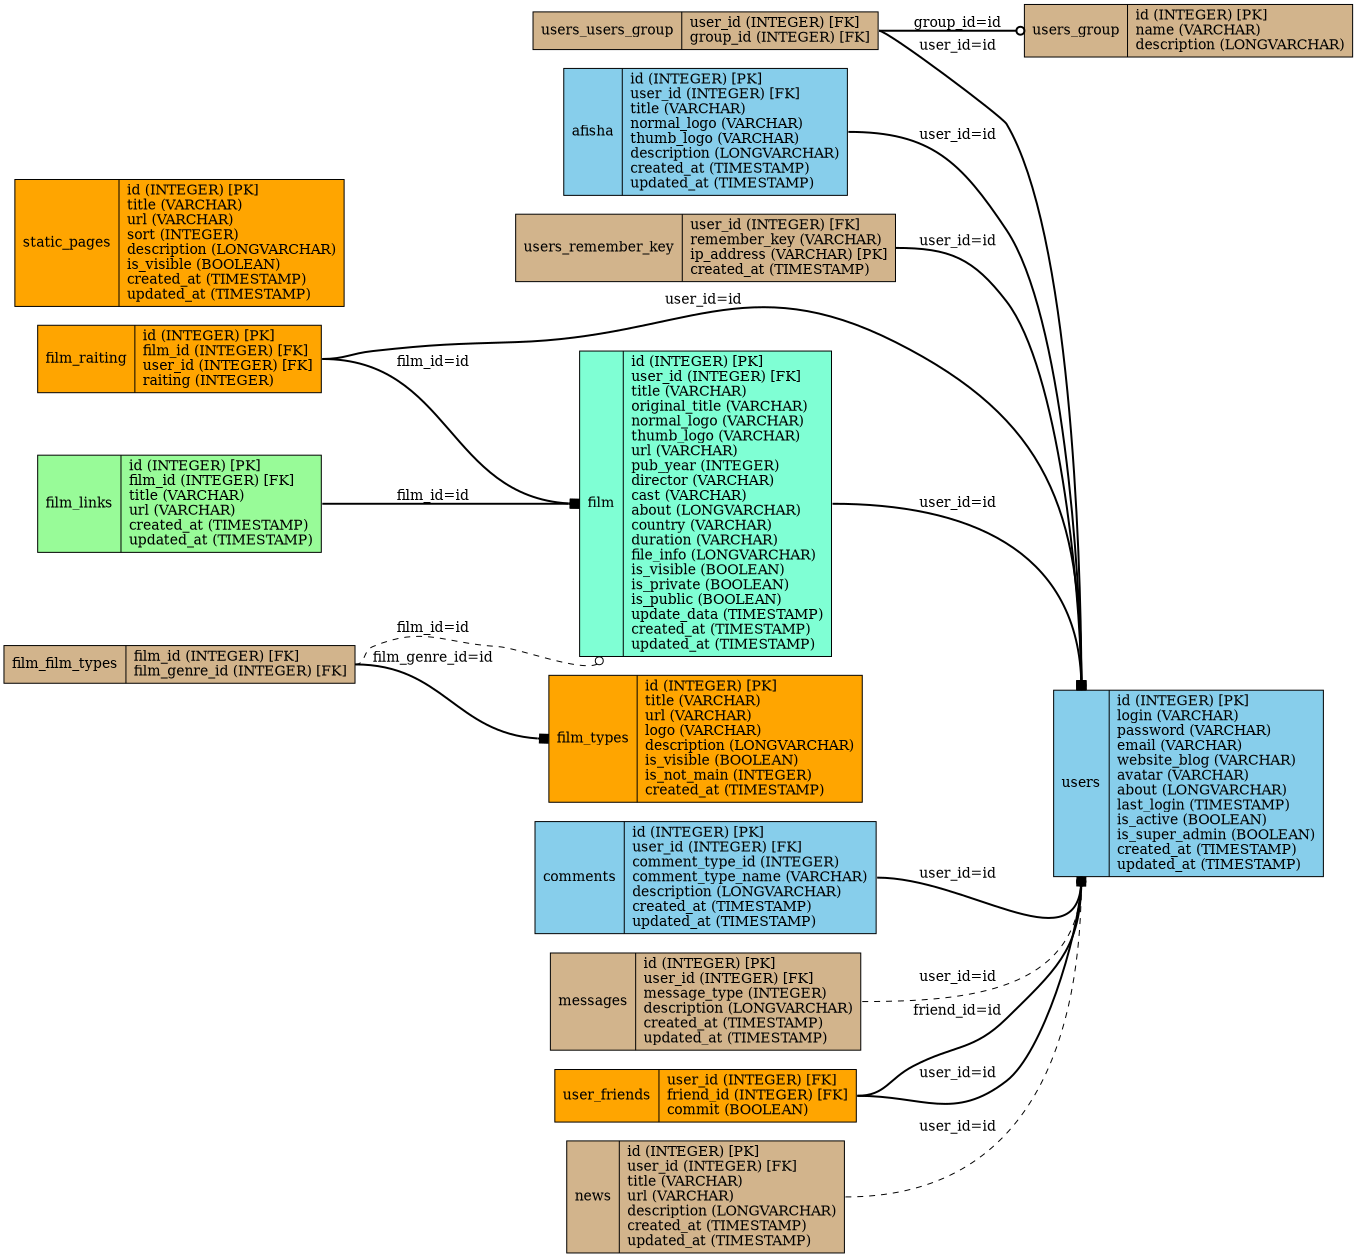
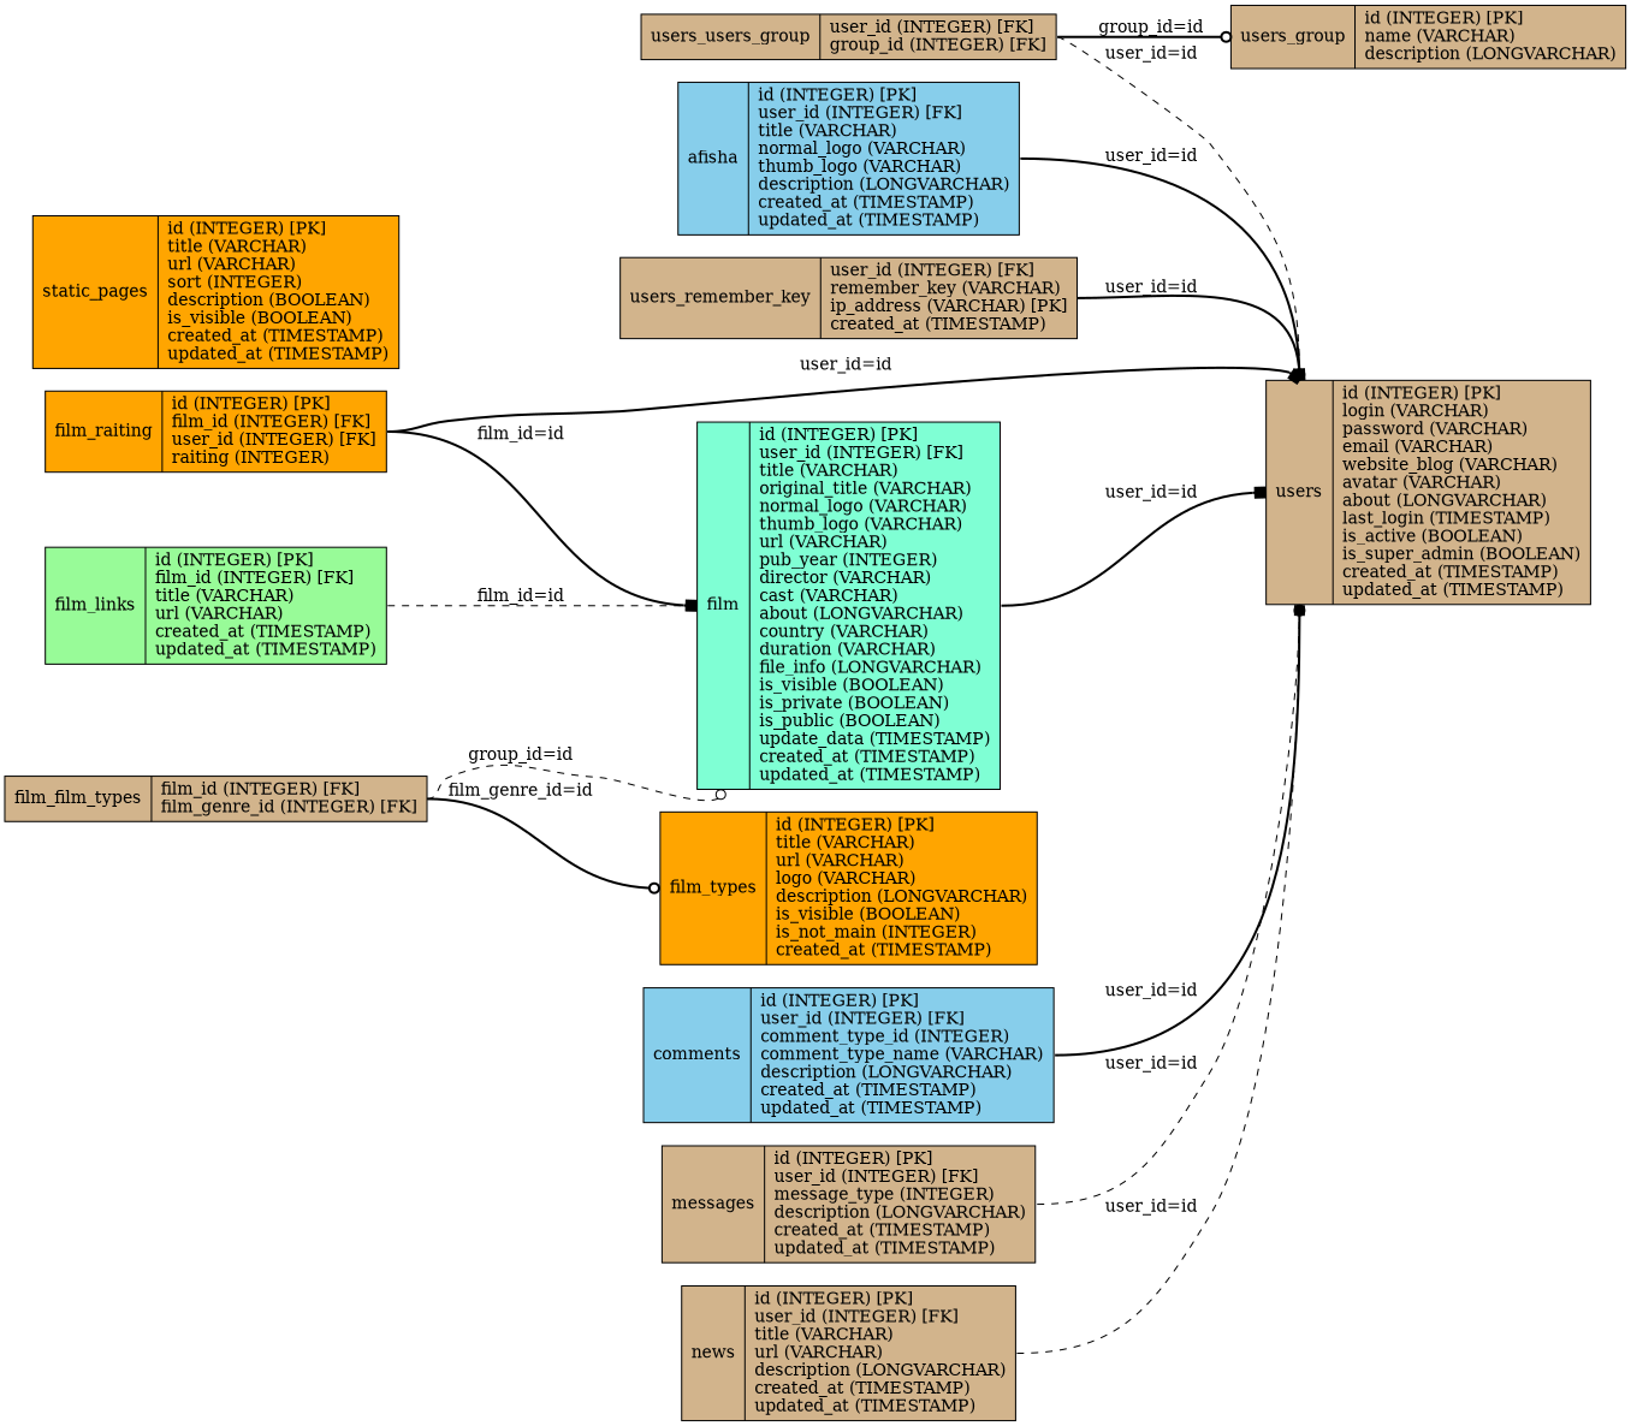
  digraph {
    rankdir=LR
    node [fillcolor=tan shape=record style=filled]
    edge [arrowhead=box headport=table style=bold tailport=cols]
-   n1 [fillcolor=skyblue label="{<table>users|<cols>id (INTEGER) [PK]\llogin (VARCHAR)\lpassword (VARCHAR)\lemail (VARCHAR)\lwebsite_blog (VARCHAR)\lavatar (VARCHAR)\labout (LONGVARCHAR)\llast_login (TIMESTAMP)\lis_active (BOOLEAN)\lis_super_admin (BOOLEAN)\lcreated_at (TIMESTAMP)\lupdated_at (TIMESTAMP)\l}"]
+   n1 [label="{<table>users|<cols>id (INTEGER) [PK]\llogin (VARCHAR)\lpassword (VARCHAR)\lemail (VARCHAR)\lwebsite_blog (VARCHAR)\lavatar (VARCHAR)\labout (LONGVARCHAR)\llast_login (TIMESTAMP)\lis_active (BOOLEAN)\lis_super_admin (BOOLEAN)\lcreated_at (TIMESTAMP)\lupdated_at (TIMESTAMP)\l}"]
    n2 [label="{<table>users_group|<cols>id (INTEGER) [PK]\lname (VARCHAR)\ldescription (LONGVARCHAR)\l}"]
    n3 [label="{<table>users_users_group|<cols>user_id (INTEGER) [FK]\lgroup_id (INTEGER) [FK]\l}"]
    n4 [label="{<table>users_remember_key|<cols>user_id (INTEGER) [FK]\lremember_key (VARCHAR)\lip_address (VARCHAR) [PK]\lcreated_at (TIMESTAMP)\l}"]
    n5 [fillcolor=aquamarine label="{<table>film|<cols>id (INTEGER) [PK]\luser_id (INTEGER) [FK]\ltitle (VARCHAR)\loriginal_title (VARCHAR)\lnormal_logo (VARCHAR)\lthumb_logo (VARCHAR)\lurl (VARCHAR)\lpub_year (INTEGER)\ldirector (VARCHAR)\lcast (VARCHAR)\labout (LONGVARCHAR)\lcountry (VARCHAR)\lduration (VARCHAR)\lfile_info (LONGVARCHAR)\lis_visible (BOOLEAN)\lis_private (BOOLEAN)\lis_public (BOOLEAN)\lupdate_data (TIMESTAMP)\lcreated_at (TIMESTAMP)\lupdated_at (TIMESTAMP)\l}"]
    n6 [fillcolor=palegreen label="{<table>film_links|<cols>id (INTEGER) [PK]\lfilm_id (INTEGER) [FK]\ltitle (VARCHAR)\lurl (VARCHAR)\lcreated_at (TIMESTAMP)\lupdated_at (TIMESTAMP)\l}"]
    n7 [fillcolor=orange label="{<table>film_types|<cols>id (INTEGER) [PK]\ltitle (VARCHAR)\lurl (VARCHAR)\llogo (VARCHAR)\ldescription (LONGVARCHAR)\lis_visible (BOOLEAN)\lis_not_main (INTEGER)\lcreated_at (TIMESTAMP)\l}"]
    n8 [fillcolor=orange label="{<table>film_raiting|<cols>id (INTEGER) [PK]\lfilm_id (INTEGER) [FK]\luser_id (INTEGER) [FK]\lraiting (INTEGER)\l}"]
    n9 [label="{<table>film_film_types|<cols>film_id (INTEGER) [FK]\lfilm_genre_id (INTEGER) [FK]\l}"]
    n10 [fillcolor=skyblue label="{<table>comments|<cols>id (INTEGER) [PK]\luser_id (INTEGER) [FK]\lcomment_type_id (INTEGER)\lcomment_type_name (VARCHAR)\ldescription (LONGVARCHAR)\lcreated_at (TIMESTAMP)\lupdated_at (TIMESTAMP)\l}"]
    n11 [label="{<table>messages|<cols>id (INTEGER) [PK]\luser_id (INTEGER) [FK]\lmessage_type (INTEGER)\ldescription (LONGVARCHAR)\lcreated_at (TIMESTAMP)\lupdated_at (TIMESTAMP)\l}"]
-   n12 [fillcolor=orange label="{<table>user_friends|<cols>user_id (INTEGER) [FK]\lfriend_id (INTEGER) [FK]\lcommit (BOOLEAN)\l}"]
    n13 [label="{<table>news|<cols>id (INTEGER) [PK]\luser_id (INTEGER) [FK]\ltitle (VARCHAR)\lurl (VARCHAR)\ldescription (LONGVARCHAR)\lcreated_at (TIMESTAMP)\lupdated_at (TIMESTAMP)\l}"]
    n14 [fillcolor=skyblue label="{<table>afisha|<cols>id (INTEGER) [PK]\luser_id (INTEGER) [FK]\ltitle (VARCHAR)\lnormal_logo (VARCHAR)\lthumb_logo (VARCHAR)\ldescription (LONGVARCHAR)\lcreated_at (TIMESTAMP)\lupdated_at (TIMESTAMP)\l}"]
-   n15 [fillcolor=orange label="{<table>static_pages|<cols>id (INTEGER) [PK]\ltitle (VARCHAR)\lurl (VARCHAR)\lsort (INTEGER)\ldescription (LONGVARCHAR)\lis_visible (BOOLEAN)\lcreated_at (TIMESTAMP)\lupdated_at (TIMESTAMP)\l}"]
-   n3 -> n1 [label="user_id=id "]
+   n15 [fillcolor=orange label="{<table>static_pages|<cols>id (INTEGER) [PK]\ltitle (VARCHAR)\lurl (VARCHAR)\lsort (INTEGER)\ldescription (BOOLEAN)\lis_visible (BOOLEAN)\lcreated_at (TIMESTAMP)\lupdated_at (TIMESTAMP)\l}"]
+   n3 -> n1 [label="user_id=id " style=dashed]
    n3 -> n2 [arrowhead=odot label="group_id=id "]
    n4 -> n1 [label="user_id=id "]
    n5 -> n1 [label="user_id=id "]
-   n6 -> n5 [label="film_id=id "]
+   n6 -> n5 [label="film_id=id " style=dashed]
    n8 -> n1 [label="user_id=id "]
    n8 -> n5 [label="film_id=id "]
-   n9 -> n5 [arrowhead=odot label="film_id=id " style=dashed]
-   n9 -> n7 [label="film_genre_id=id "]
+   n9 -> n5 [arrowhead=odot label="group_id=id " style=dashed]
+   n9 -> n7 [arrowhead=odot label="film_genre_id=id "]
    n10 -> n1 [arrowhead=odot label="user_id=id "]
    n11 -> n1 [label="user_id=id " style=dashed]
-   n12 -> n1 [arrowhead=odot label="user_id=id "]
-   n12 -> n1 [label="friend_id=id "]
    n13 -> n1 [arrowhead=odot label="user_id=id " style=dashed]
    n14 -> n1 [arrowhead=odot label="user_id=id "]
  }
